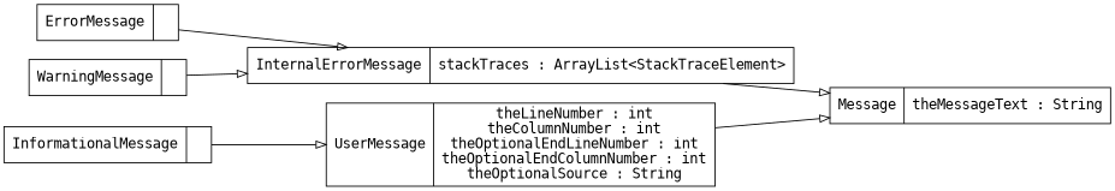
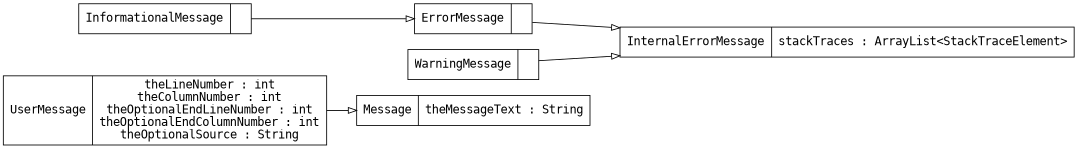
  digraph {
    fontname="DejaVu Sans Mono"
    rankdir=LR
    node [fontname="DejaVu Sans Mono" shape=record]
    edge [arrowhead=onormal fontname="DejaVu Sans Mono"]
    n1 [label="{Message|theMessageText : String}"]
    n2 [label="{InternalErrorMessage|stackTraces : ArrayList\<StackTraceElement\>}"]
    n3 [label="{UserMessage|theLineNumber : int\ntheColumnNumber : int\ntheOptionalEndLineNumber : int\ntheOptionalEndColumnNumber : int\ntheOptionalSource : String}"]
    n4 [label="{ErrorMessage|}"]
    n5 [label="{InformationalMessage|}"]
    n6 [label="{WarningMessage|}"]
-   n2 -> n1
    n3 -> n1
    n4 -> n2
-   n5 -> n3
+   n5 -> n4
    n6 -> n2
  }
